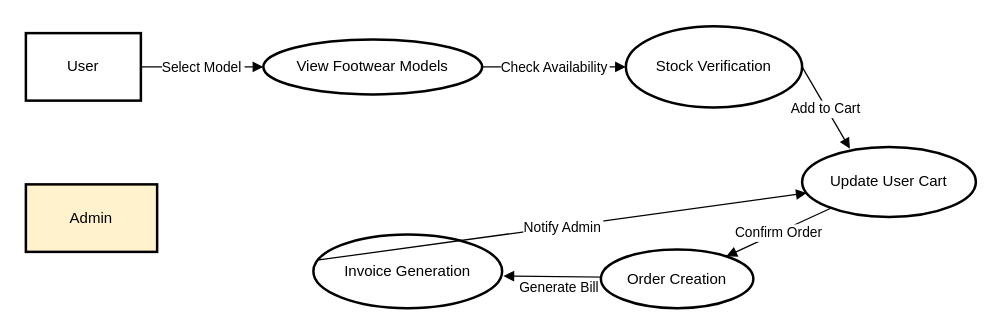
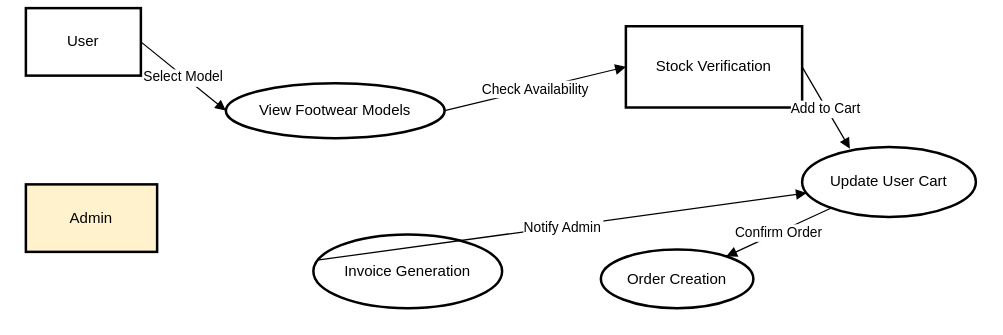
  <mxCell id="0" />
  <mxCell id="1" parent="0" />
- <mxCell id="2" value="User" style="whiteSpace=wrap;strokeWidth=2;" vertex="1" parent="1"><mxGeometry x="20" y="26" width="92" height="54" as="geometry" /></mxCell>
- <mxCell id="3" value="View Footwear Models" style="ellipse;strokeWidth=2;whiteSpace=wrap;resizeWidth=1;resizeHeight=1;" vertex="1" parent="1"><mxGeometry x="210" y="31" width="175" height="44" as="geometry" /></mxCell>
- <mxCell id="4" value="Stock Verification" style="ellipse;strokeWidth=2;whiteSpace=wrap;resizeWidth=1;resizeHeight=1;" vertex="1" parent="1"><mxGeometry x="500" y="20.5" width="141" height="65" as="geometry" /></mxCell>
+ <mxCell id="2" value="User" style="whiteSpace=wrap;strokeWidth=2;" vertex="1" parent="1"><mxGeometry x="20" y="6" width="92" height="54" as="geometry" /></mxCell>
+ <mxCell id="3" value="View Footwear Models" style="ellipse;strokeWidth=2;whiteSpace=wrap;resizeWidth=1;resizeHeight=1;" vertex="1" parent="1"><mxGeometry x="180" y="66" width="175" height="44" as="geometry" /></mxCell>
+ <mxCell id="4" value="Stock Verification" style="strokeWidth=2;whiteSpace=wrap;resizeWidth=1;resizeHeight=1;rounded=0;" vertex="1" parent="1"><mxGeometry x="500" y="20.5" width="141" height="65" as="geometry" /></mxCell>
  <mxCell id="5" value="Update User Cart" style="ellipse;strokeWidth=2;whiteSpace=wrap;resizeWidth=1;resizeHeight=1;" vertex="1" parent="1"><mxGeometry x="641" y="117" width="139" height="56" as="geometry" /></mxCell>
  <mxCell id="6" value="Invoice Generation" style="ellipse;strokeWidth=2;whiteSpace=wrap;resizeWidth=1;resizeHeight=1;" vertex="1" parent="1"><mxGeometry x="250" y="187" width="151" height="59" as="geometry" /></mxCell>
  <mxCell id="7" value="Admin" style="whiteSpace=wrap;strokeWidth=2;fillColor=#fff2cc;" vertex="1" parent="1"><mxGeometry x="20" y="147" width="105" height="54" as="geometry" /></mxCell>
  <mxCell id="8" value="Select Model" style="curved=1;startArrow=none;endArrow=block;exitX=1;exitY=0.5;entryX=0;entryY=0.5;rounded=0;" edge="1" parent="1" source="2" target="3"><mxGeometry relative="1" as="geometry"><Array as="points" /></mxGeometry></mxCell>
  <mxCell id="9" value="Check Availability" style="curved=1;startArrow=none;endArrow=block;exitX=1;exitY=0.5;entryX=0;entryY=0.5;rounded=0;" edge="1" parent="1" source="3" target="4"><mxGeometry relative="1" as="geometry"><Array as="points" /></mxGeometry></mxCell>
  <mxCell id="10" value="Add to Cart" style="curved=1;startArrow=none;endArrow=block;exitX=1;exitY=0.5;entryX=0.275;entryY=0.026;rounded=0;entryDx=0;entryDy=0;entryPerimeter=0;" edge="1" parent="1" source="4" target="5"><mxGeometry relative="1" as="geometry"><Array as="points" /></mxGeometry></mxCell>
  <mxCell id="11" value="Confirm Order" style="curved=1;startArrow=none;endArrow=block;rounded=0;" edge="1" parent="1" source="5" target="15"><mxGeometry relative="1" as="geometry"><Array as="points" /></mxGeometry></mxCell>
- <mxCell id="12" value="Generate Bill" style="curved=1;startArrow=none;endArrow=block;exitX=1;exitY=0.5;rounded=0;entryX=1.007;entryY=0.565;entryDx=0;entryDy=0;entryPerimeter=0;" edge="1" parent="1" source="15" target="6"><mxGeometry x="0.553" y="8" relative="1" as="geometry"><Array as="points" /><mxPoint x="1002" y="177.5" as="sourcePoint" /><mxPoint x="690" y="164" as="targetPoint" /><mxPoint as="offset" /></mxGeometry></mxCell>
  <mxCell id="13" value="Notify Admin" style="startArrow=none;endArrow=block;exitX=0.029;exitY=0.347;rounded=0;exitDx=0;exitDy=0;exitPerimeter=0;" edge="1" parent="1" source="6" target="5"><mxGeometry relative="1" as="geometry" /></mxCell>
  <mxCell id="14" value="" style="curved=1;startArrow=none;endArrow=block;exitX=0.049;exitY=0.365;entryX=0;entryY=0.5;rounded=0;exitDx=0;exitDy=0;exitPerimeter=0;" edge="1" parent="1" source="15" target="15"><mxGeometry relative="1" as="geometry"><Array as="points" /><mxPoint x="1002" y="177.5" as="sourcePoint" /><mxPoint x="680" y="163.5" as="targetPoint" /></mxGeometry></mxCell>
  <mxCell id="15" value="Order Creation" style="ellipse;strokeWidth=2;whiteSpace=wrap;resizeWidth=1;resizeHeight=1;" vertex="1" parent="1"><mxGeometry x="480" y="199" width="122" height="47" as="geometry" /></mxCell>
